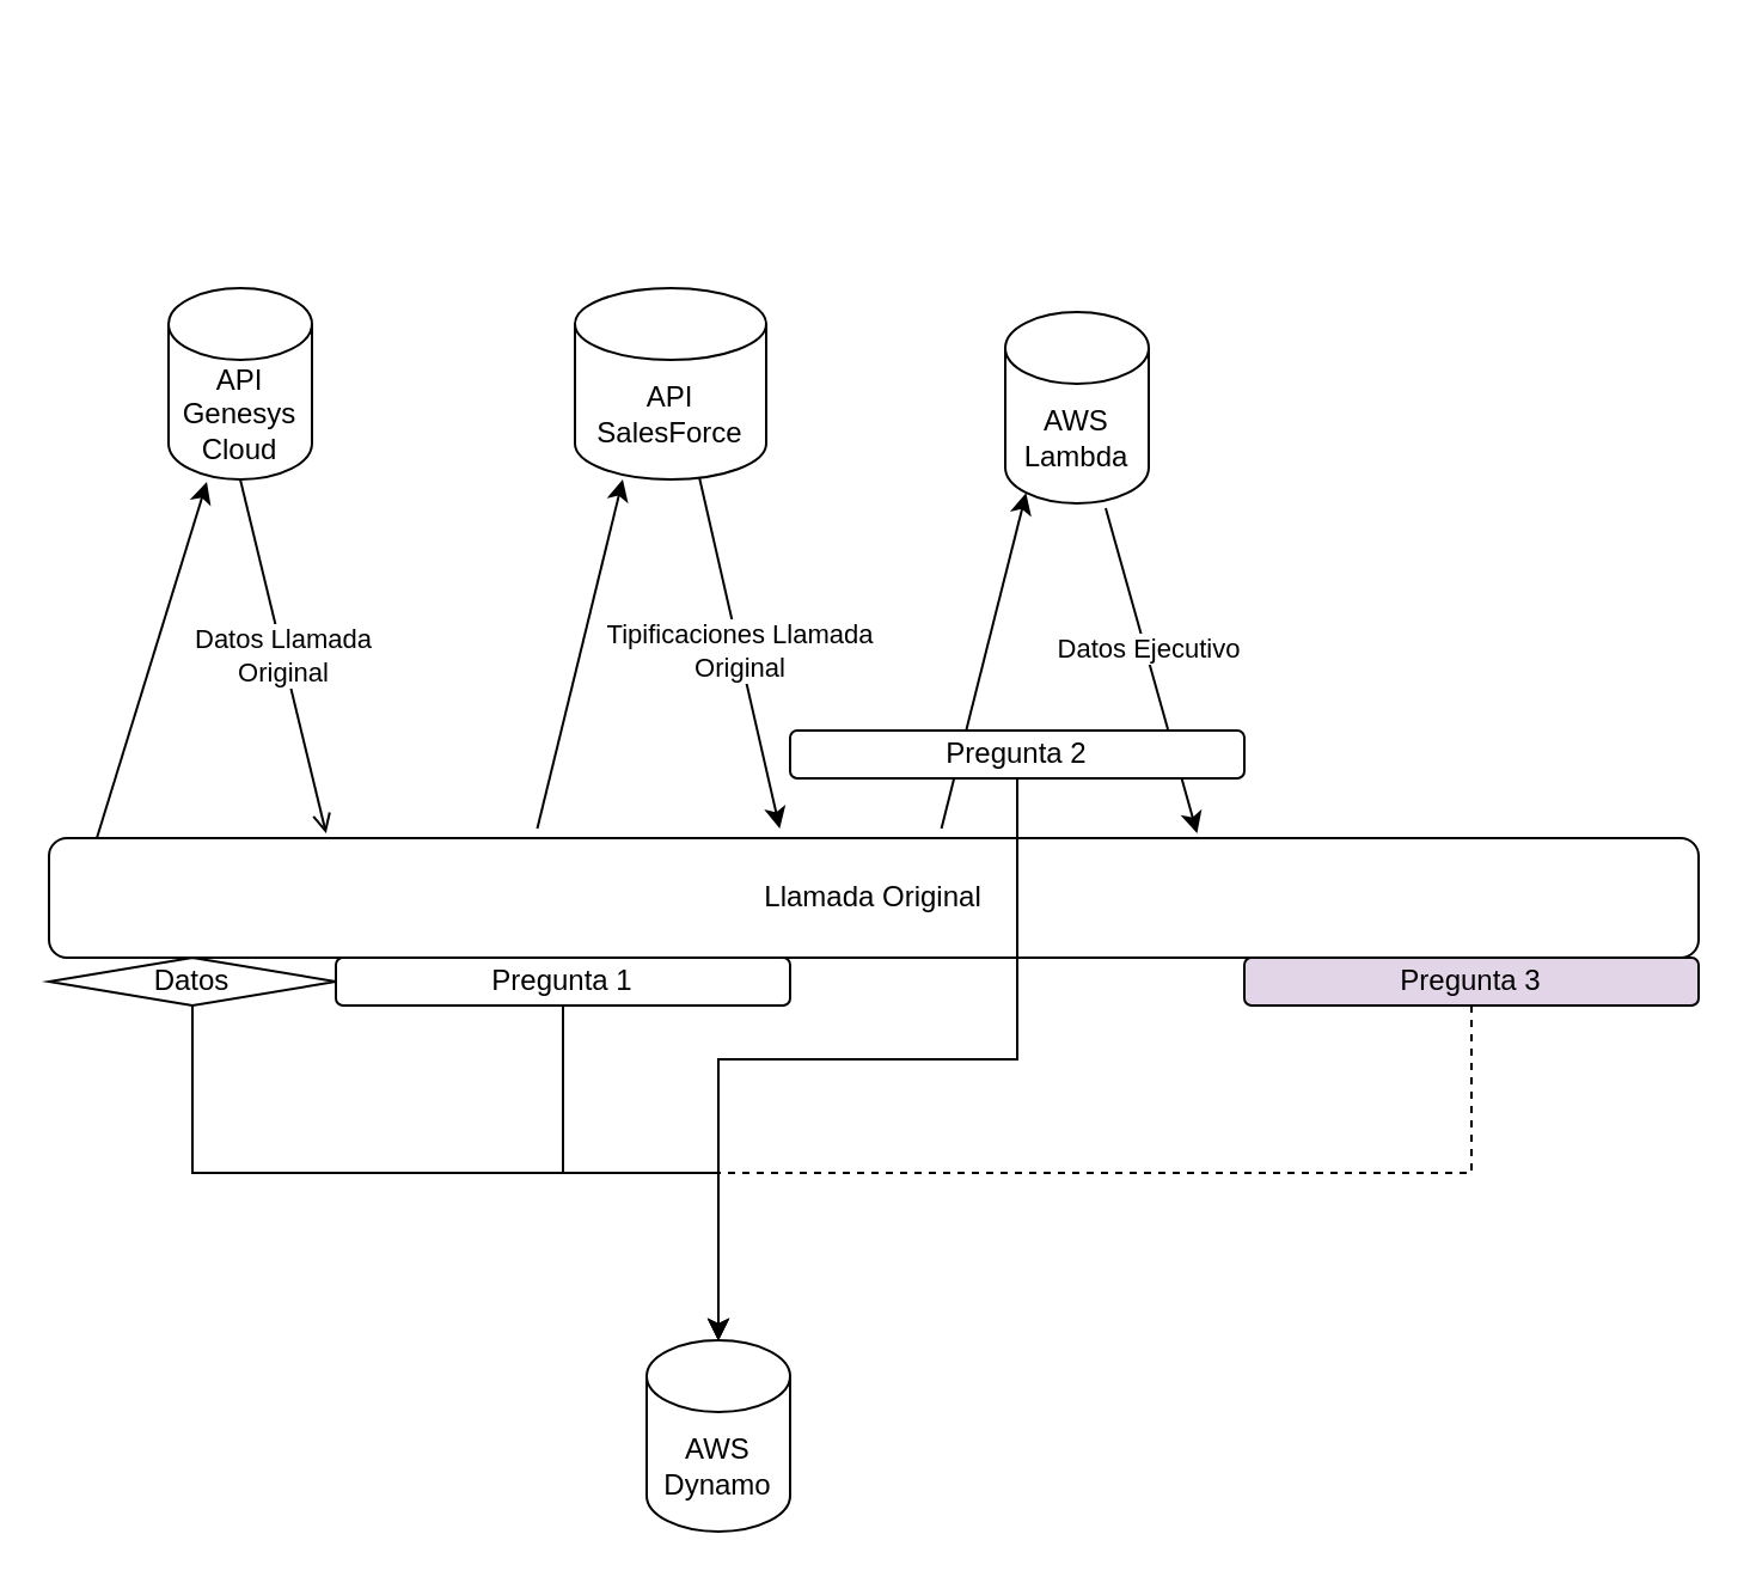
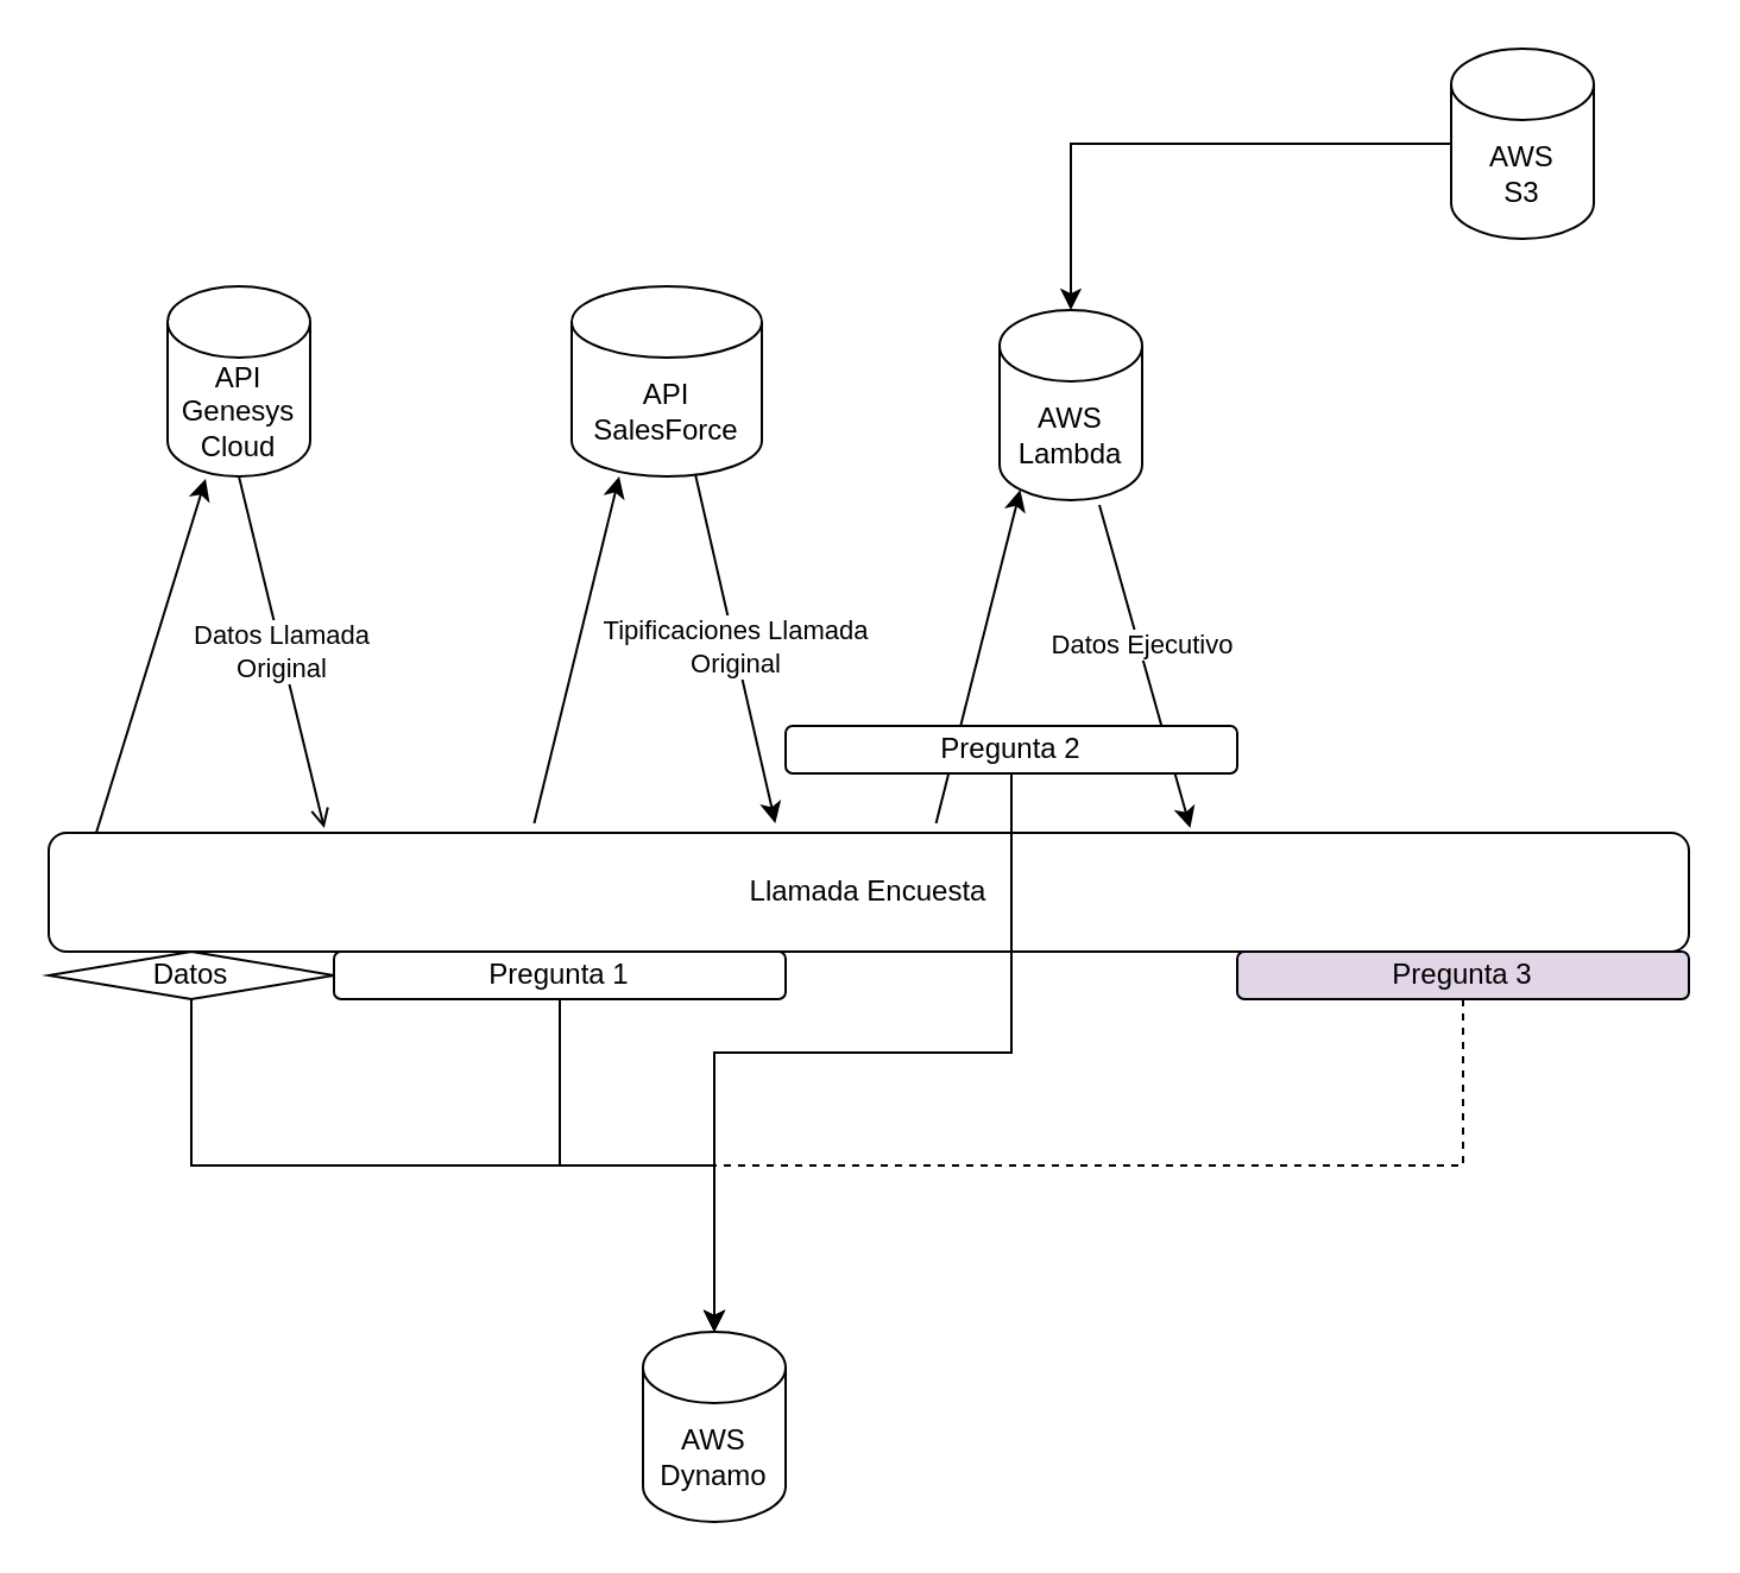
  <mxCell id="0" />
  <mxCell id="1" parent="0" />
- <mxCell id="2" value="Llamada Original" style="rounded=1;whiteSpace=wrap;html=1;" vertex="1" parent="1"><mxGeometry x="20" y="350" width="690" height="50" as="geometry" /></mxCell>
+ <mxCell id="2" value="Llamada Encuesta" style="rounded=1;whiteSpace=wrap;html=1;" vertex="1" parent="1"><mxGeometry x="20" y="350" width="690" height="50" as="geometry" /></mxCell>
  <mxCell id="3" value="AWS Dynamo" style="shape=cylinder3;whiteSpace=wrap;html=1;boundedLbl=1;backgroundOutline=1;size=15;" vertex="1" parent="1"><mxGeometry x="270" y="560" width="60" height="80" as="geometry" /></mxCell>
  <mxCell id="4" value="API&lt;br&gt;Genesys Cloud" style="shape=cylinder3;whiteSpace=wrap;html=1;boundedLbl=1;backgroundOutline=1;size=15;" vertex="1" parent="1"><mxGeometry x="70" y="120" width="60" height="80" as="geometry" /></mxCell>
  <mxCell id="5" value="" style="endArrow=classic;html=1;rounded=0;entryX=0.267;entryY=1.013;entryDx=0;entryDy=0;entryPerimeter=0;" edge="1" parent="1" target="4"><mxGeometry width="50" height="50" relative="1" as="geometry"><mxPoint x="40" y="350" as="sourcePoint" /><mxPoint x="90" y="300" as="targetPoint" /></mxGeometry></mxCell>
  <mxCell id="6" value="Datos Llamada &lt;br&gt;Original" style="endArrow=open;html=1;rounded=0;entryX=0.168;entryY=-0.04;entryDx=0;entryDy=0;entryPerimeter=0;exitX=0.5;exitY=1;exitDx=0;exitDy=0;exitPerimeter=0;" edge="1" parent="1" source="4" target="2"><mxGeometry width="50" height="50" relative="1" as="geometry"><mxPoint x="170" y="200" as="sourcePoint" /><mxPoint x="220" y="150" as="targetPoint" /></mxGeometry></mxCell>
  <mxCell id="7" value="API&lt;br&gt;SalesForce" style="shape=cylinder3;whiteSpace=wrap;html=1;boundedLbl=1;backgroundOutline=1;size=15;" vertex="1" parent="1"><mxGeometry x="240" y="120" width="80" height="80" as="geometry" /></mxCell>
  <mxCell id="8" value="" style="endArrow=classic;html=1;rounded=0;exitX=0.296;exitY=-0.08;exitDx=0;exitDy=0;exitPerimeter=0;entryX=0.25;entryY=1;entryDx=0;entryDy=0;entryPerimeter=0;" edge="1" parent="1" source="2" target="7"><mxGeometry width="50" height="50" relative="1" as="geometry"><mxPoint x="240" y="320" as="sourcePoint" /><mxPoint x="290" y="270" as="targetPoint" /></mxGeometry></mxCell>
  <mxCell id="9" value="Tipificaciones Llamada&lt;br&gt;Original" style="endArrow=classic;html=1;rounded=0;exitX=0.65;exitY=0.988;exitDx=0;exitDy=0;exitPerimeter=0;entryX=0.443;entryY=-0.08;entryDx=0;entryDy=0;entryPerimeter=0;" edge="1" parent="1" source="7" target="2"><mxGeometry width="50" height="50" relative="1" as="geometry"><mxPoint x="320" y="260" as="sourcePoint" /><mxPoint x="370" y="210" as="targetPoint" /></mxGeometry></mxCell>
  <mxCell id="10" value="AWS Lambda" style="shape=cylinder3;whiteSpace=wrap;html=1;boundedLbl=1;backgroundOutline=1;size=15;" vertex="1" parent="1"><mxGeometry x="420" y="130" width="60" height="80" as="geometry" /></mxCell>
  <mxCell id="11" value="" style="endArrow=classic;html=1;rounded=0;exitX=0.541;exitY=-0.08;exitDx=0;exitDy=0;exitPerimeter=0;entryX=0.145;entryY=1;entryDx=0;entryDy=-4.35;entryPerimeter=0;" edge="1" parent="1" source="2" target="10"><mxGeometry width="50" height="50" relative="1" as="geometry"><mxPoint x="380" y="340" as="sourcePoint" /><mxPoint x="430" y="290" as="targetPoint" /></mxGeometry></mxCell>
  <mxCell id="12" value="" style="endArrow=classic;html=1;rounded=0;exitX=0.7;exitY=1.025;exitDx=0;exitDy=0;exitPerimeter=0;entryX=0.696;entryY=-0.04;entryDx=0;entryDy=0;entryPerimeter=0;" edge="1" parent="1" source="10" target="2"><mxGeometry width="50" height="50" relative="1" as="geometry"><mxPoint x="520" y="250" as="sourcePoint" /><mxPoint x="570" y="200" as="targetPoint" /></mxGeometry></mxCell>
  <mxCell id="13" value="Datos Ejecutivo" style="edgeLabel;html=1;align=center;verticalAlign=middle;resizable=0;points=[];" vertex="1" connectable="0" parent="12"><mxGeometry x="-0.135" relative="1" as="geometry"><mxPoint x="1" as="offset" /></mxGeometry></mxCell>
+ <mxCell id="14" style="edgeStyle=orthogonalEdgeStyle;rounded=0;orthogonalLoop=1;jettySize=auto;html=1;entryX=0.5;entryY=0;entryDx=0;entryDy=0;entryPerimeter=0;" edge="1" parent="1" source="15" target="10"><mxGeometry relative="1" as="geometry" /></mxCell>
+ <mxCell id="15" value="AWS&lt;br&gt;S3" style="shape=cylinder3;whiteSpace=wrap;html=1;boundedLbl=1;backgroundOutline=1;size=15;" vertex="1" parent="1"><mxGeometry x="610" y="20" width="60" height="80" as="geometry" /></mxCell>
  <mxCell id="16" style="edgeStyle=orthogonalEdgeStyle;rounded=0;orthogonalLoop=1;jettySize=auto;html=1;" edge="1" parent="1" source="17"><mxGeometry relative="1" as="geometry"><mxPoint x="300" y="560" as="targetPoint" /><Array as="points"><mxPoint x="80" y="490" /><mxPoint x="300" y="490" /></Array></mxGeometry></mxCell>
  <mxCell id="17" value="Datos" style="rhombus;whiteSpace=wrap;html=1;" vertex="1" parent="1"><mxGeometry x="20" y="400" width="120" height="20" as="geometry" /></mxCell>
  <mxCell id="18" style="edgeStyle=orthogonalEdgeStyle;rounded=0;orthogonalLoop=1;jettySize=auto;html=1;entryX=0.5;entryY=0;entryDx=0;entryDy=0;entryPerimeter=0;" edge="1" parent="1" source="19" target="3"><mxGeometry relative="1" as="geometry" /></mxCell>
  <mxCell id="19" value="Pregunta 1" style="rounded=1;whiteSpace=wrap;html=1;" vertex="1" parent="1"><mxGeometry x="140" y="400" width="190" height="20" as="geometry" /></mxCell>
  <mxCell id="20" style="edgeStyle=orthogonalEdgeStyle;rounded=0;orthogonalLoop=1;jettySize=auto;html=1;entryX=0.5;entryY=0;entryDx=0;entryDy=0;entryPerimeter=0;" edge="1" parent="1" source="21" target="3"><mxGeometry relative="1" as="geometry" /></mxCell>
  <mxCell id="21" value="Pregunta 2" style="rounded=1;whiteSpace=wrap;html=1;" vertex="1" parent="1"><mxGeometry x="330" y="305" width="190" height="20" as="geometry" /></mxCell>
  <mxCell id="22" style="edgeStyle=orthogonalEdgeStyle;rounded=0;orthogonalLoop=1;jettySize=auto;html=1;dashed=1;" edge="1" parent="1" source="23" target="3"><mxGeometry relative="1" as="geometry"><Array as="points"><mxPoint x="615" y="490" /><mxPoint x="300" y="490" /></Array></mxGeometry></mxCell>
  <mxCell id="23" value="Pregunta 3" style="rounded=1;whiteSpace=wrap;html=1;fillColor=#e1d5e7;" vertex="1" parent="1"><mxGeometry x="520" y="400" width="190" height="20" as="geometry" /></mxCell>
